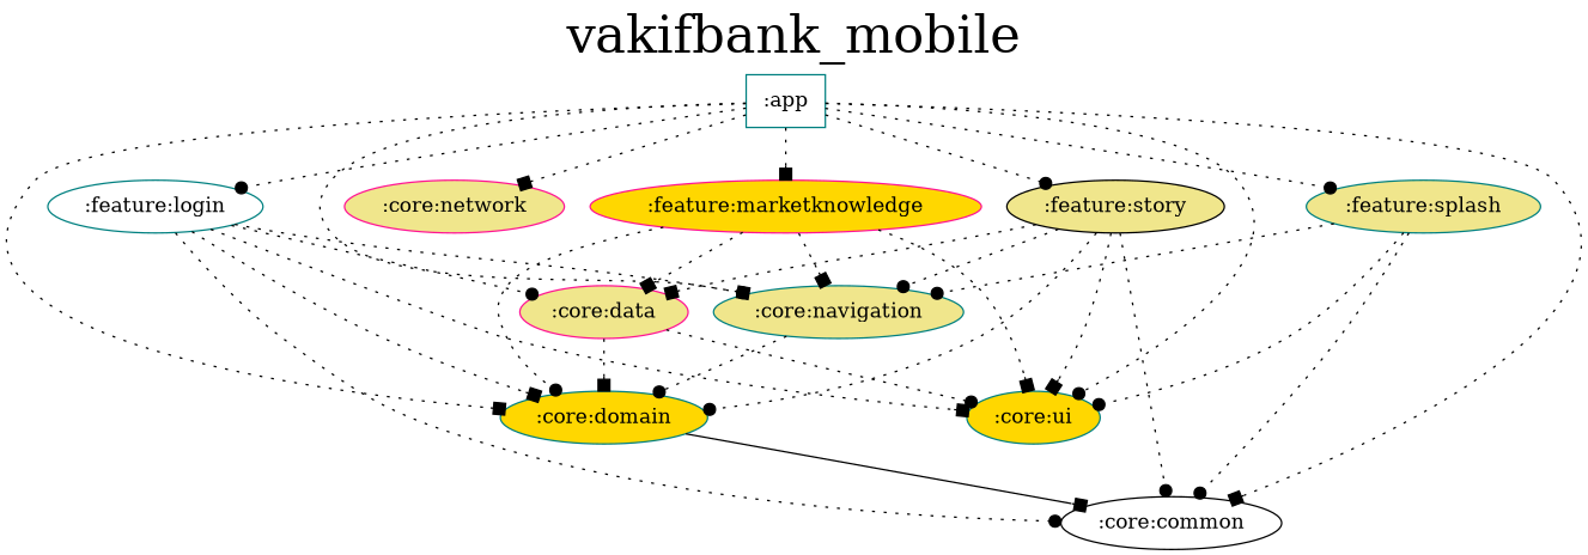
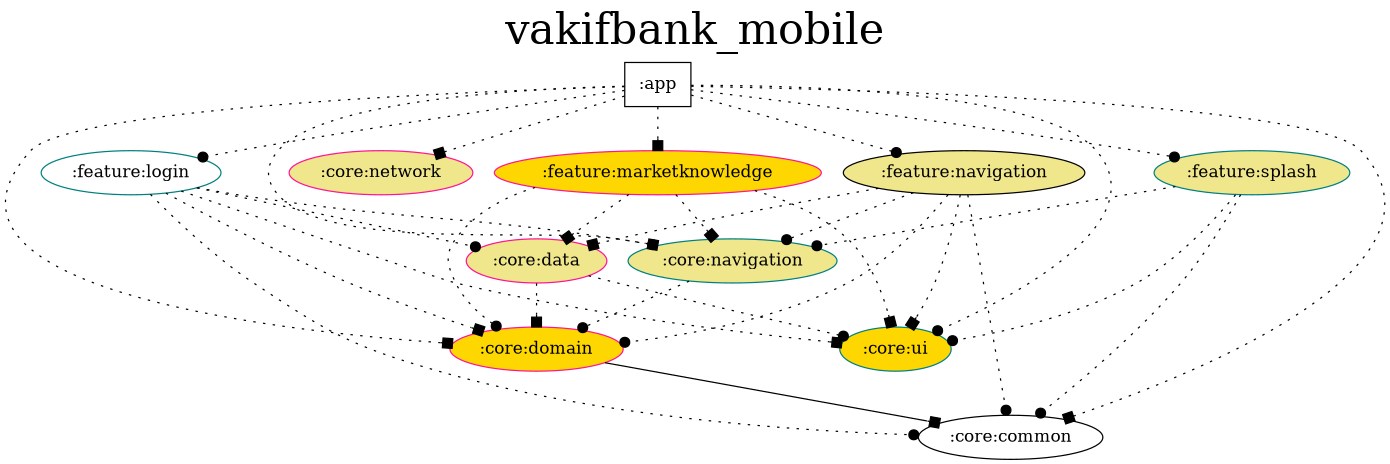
  digraph {
    fontsize=35
    label=vakifbank_mobile
    labelloc=t
    node [color=teal fillcolor=khaki style=filled]
    edge [arrowhead=dot dir=forward style=dotted]
-   ":app" [fillcolor=white shape=rectangle]
+   ":app" [color=black fillcolor=white shape=rectangle]
    ":core:common" [color=black fillcolor=white]
    ":core:navigation"
-   ":core:domain" [fillcolor=gold]
+   ":core:domain" [color=deeppink fillcolor=gold]
    ":core:network" [color=deeppink]
    ":core:ui" [fillcolor=gold]
    ":feature:splash"
    ":feature:login" [fillcolor=white]
-   ":feature:story" [color=black]
+   ":feature:story" [color=black label=":feature:navigation"]
    ":feature:marketknowledge" [color=deeppink fillcolor=gold]
    ":core:data" [color=deeppink]
    subgraph sub_1 {
      rank=same
      ":app"
    }
    ":app" -> ":core:common" [arrowhead=box]
    ":app" -> ":core:navigation"
    ":app" -> ":core:domain" [arrowhead=box]
    ":app" -> ":core:network" [arrowhead=box]
    ":app" -> ":core:ui"
    ":app" -> ":feature:splash"
    ":app" -> ":feature:login"
    ":app" -> ":feature:story"
    ":app" -> ":feature:marketknowledge" [arrowhead=box]
    ":core:navigation" -> ":core:domain"
    ":core:domain" -> ":core:common" [arrowhead=box style=""]
    ":feature:splash" -> ":core:common"
    ":feature:splash" -> ":core:navigation"
    ":feature:splash" -> ":core:ui"
    ":feature:login" -> ":core:common"
    ":feature:login" -> ":core:navigation" [arrowhead=box]
    ":feature:login" -> ":core:domain" [arrowhead=box]
    ":feature:login" -> ":core:ui" [arrowhead=box]
    ":feature:login" -> ":core:data"
    ":feature:story" -> ":core:common"
    ":feature:story" -> ":core:navigation"
    ":feature:story" -> ":core:domain"
    ":feature:story" -> ":core:ui" [arrowhead=box]
    ":feature:story" -> ":core:data" [arrowhead=box]
    ":feature:marketknowledge" -> ":core:navigation" [arrowhead=box]
    ":feature:marketknowledge" -> ":core:domain"
    ":feature:marketknowledge" -> ":core:ui" [arrowhead=box]
    ":feature:marketknowledge" -> ":core:data" [arrowhead=box]
    ":core:data" -> ":core:domain" [arrowhead=box]
    ":core:data" -> ":core:ui"
  }
